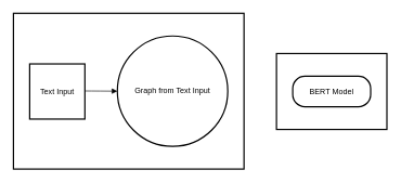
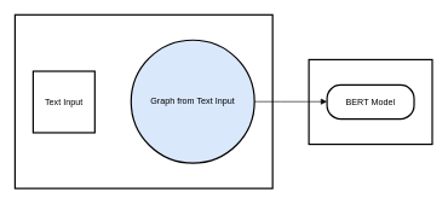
  <mxCell id="0" />
  <mxCell id="1" parent="0" />
  <mxCell id="2" value="Model" style="whiteSpace=wrap;strokeWidth=2;" vertex="1" parent="1"><mxGeometry x="425" y="82" width="170" height="117" as="geometry" /></mxCell>
  <mxCell id="3" value="Input" style="whiteSpace=wrap;strokeWidth=2;" vertex="1" parent="1"><mxGeometry x="20" y="20" width="355" height="240" as="geometry" /></mxCell>
  <mxCell id="4" value="Text Input" style="aspect=fixed;strokeWidth=2;whiteSpace=wrap;rounded=0;" vertex="1" parent="1"><mxGeometry x="45" y="98" width="85" height="85" as="geometry" /></mxCell>
- <mxCell id="5" value="Graph from Text Input" style="ellipse;aspect=fixed;strokeWidth=2;whiteSpace=wrap;" vertex="1" parent="1"><mxGeometry x="180" y="55" width="170" height="170" as="geometry" /></mxCell>
+ <mxCell id="5" value="Graph from Text Input" style="ellipse;aspect=fixed;strokeWidth=2;whiteSpace=wrap;fillColor=#dae8fc;" vertex="1" parent="1"><mxGeometry x="180" y="55" width="170" height="170" as="geometry" /></mxCell>
  <mxCell id="6" value="BERT Model" style="rounded=1;arcSize=40;strokeWidth=2" vertex="1" parent="1"><mxGeometry x="450" y="117" width="120" height="47" as="geometry" /></mxCell>
- <mxCell id="7" value="" style="curved=1;startArrow=none;endArrow=block;exitX=1;exitY=0.49;entryX=0;entryY=0.5;" edge="1" parent="1" source="4" target="5"><mxGeometry relative="1" as="geometry"><Array as="points" /></mxGeometry></mxCell>
+ <mxCell id="8" value="" style="curved=1;startArrow=none;endArrow=block;exitX=1;exitY=0.5;entryX=0;entryY=0.49;" edge="1" parent="1" source="5" target="6"><mxGeometry relative="1" as="geometry"><Array as="points" /></mxGeometry></mxCell>
